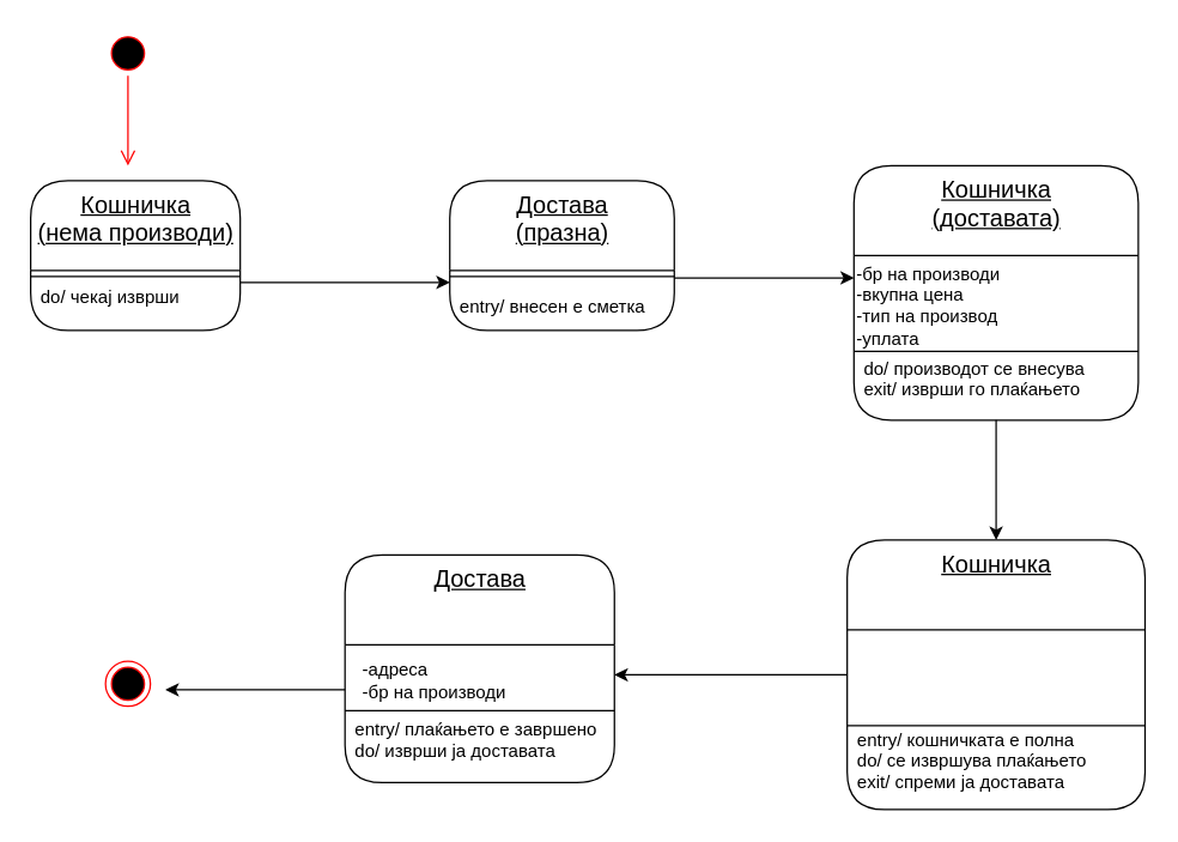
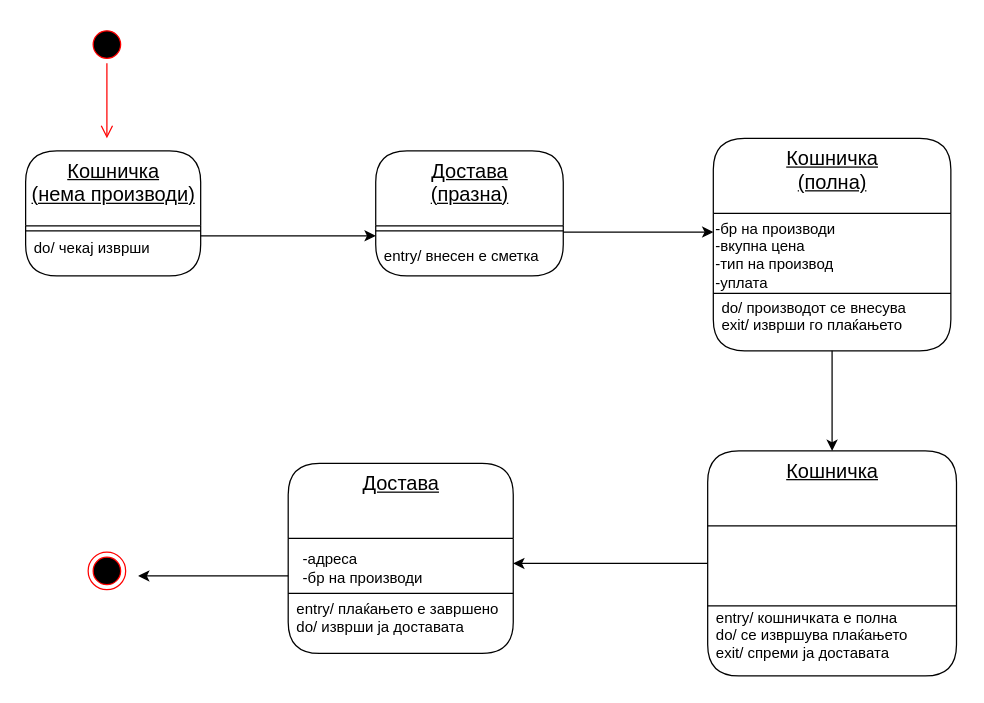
  <mxCell id="0" />
  <mxCell id="1" parent="0" />
  <mxCell id="2" value="" style="ellipse;html=1;shape=startState;fillColor=#000000;strokeColor=#ff0000;" vertex="1" parent="1"><mxGeometry x="70" y="20" width="30" height="30" as="geometry" /></mxCell>
  <mxCell id="3" value="" style="edgeStyle=orthogonalEdgeStyle;html=1;verticalAlign=bottom;endArrow=open;endSize=8;strokeColor=#ff0000;" edge="1" source="2" parent="1"><mxGeometry relative="1" as="geometry"><mxPoint x="85" y="110" as="targetPoint" /></mxGeometry></mxCell>
  <mxCell id="4" value="&lt;div&gt;&lt;font style=&quot;font-size: 16px&quot;&gt;Кошничка&lt;/font&gt;&lt;/div&gt;&lt;div&gt;&lt;font style=&quot;font-size: 16px&quot;&gt;(нема производи)&lt;br&gt;&lt;/font&gt;&lt;/div&gt;" style="swimlane;fontStyle=4;align=center;verticalAlign=top;childLayout=stackLayout;horizontal=1;startSize=60;horizontalStack=0;resizeParent=1;resizeParentMax=0;resizeLast=0;collapsible=0;marginBottom=0;html=1;rounded=1;absoluteArcSize=1;arcSize=50;" vertex="1" parent="1"><mxGeometry x="20" y="120" width="140" height="100" as="geometry" /></mxCell>
  <mxCell id="5" value="" style="line;strokeWidth=1;fillColor=none;align=left;verticalAlign=middle;spacingTop=-1;spacingLeft=3;spacingRight=3;rotatable=0;labelPosition=right;points=[];portConstraint=eastwest;" vertex="1" parent="4"><mxGeometry y="60" width="140" height="8" as="geometry" /></mxCell>
  <mxCell id="6" value="do/ чекај изврши&#10;" style="fillColor=none;strokeColor=none;align=left;verticalAlign=middle;spacingLeft=5;" vertex="1" parent="4"><mxGeometry y="68" width="140" height="32" as="geometry" /></mxCell>
  <mxCell id="7" value="" style="ellipse;html=1;shape=endState;fillColor=#000000;strokeColor=#ff0000;" vertex="1" parent="1"><mxGeometry x="70" y="441" width="30" height="30" as="geometry" /></mxCell>
  <mxCell id="8" value="" style="endArrow=classic;html=1;exitX=1;exitY=0;exitDx=0;exitDy=0;" edge="1" parent="1" source="6"><mxGeometry width="50" height="50" relative="1" as="geometry"><mxPoint x="200" y="200" as="sourcePoint" /><mxPoint x="300" y="188" as="targetPoint" /></mxGeometry></mxCell>
  <mxCell id="9" value="&lt;div&gt;&lt;font style=&quot;font-size: 16px&quot;&gt;Достава&lt;/font&gt;&lt;/div&gt;&lt;div&gt;&lt;font style=&quot;font-size: 16px&quot;&gt;(празна)&lt;br&gt;&lt;/font&gt;&lt;/div&gt;" style="swimlane;fontStyle=4;align=center;verticalAlign=top;childLayout=stackLayout;horizontal=1;startSize=60;horizontalStack=0;resizeParent=1;resizeParentMax=0;resizeLast=0;collapsible=0;marginBottom=0;html=1;rounded=1;absoluteArcSize=1;arcSize=50;" vertex="1" parent="1"><mxGeometry x="300" y="120" width="150" height="100" as="geometry" /></mxCell>
  <mxCell id="10" value="" style="line;strokeWidth=1;fillColor=none;align=left;verticalAlign=middle;spacingTop=-1;spacingLeft=3;spacingRight=3;rotatable=0;labelPosition=right;points=[];portConstraint=eastwest;" vertex="1" parent="9"><mxGeometry y="60" width="150" height="8" as="geometry" /></mxCell>
  <mxCell id="11" value="entry/ внесен е сметка" style="fillColor=none;strokeColor=none;align=left;verticalAlign=middle;spacingLeft=5;" vertex="1" parent="9"><mxGeometry y="68" width="150" height="32" as="geometry" /></mxCell>
- <mxCell id="12" value="&lt;div style=&quot;font-size: 16px&quot;&gt;&lt;font style=&quot;font-size: 16px&quot;&gt;Кошничка&lt;/font&gt;&lt;/div&gt;&lt;div style=&quot;font-size: 16px&quot;&gt;&lt;font style=&quot;font-size: 16px&quot;&gt;(доставата)&lt;br&gt;&lt;/font&gt;&lt;/div&gt;" style="swimlane;fontStyle=4;align=center;verticalAlign=top;childLayout=stackLayout;horizontal=1;startSize=60;horizontalStack=0;resizeParent=1;resizeParentMax=0;resizeLast=0;collapsible=0;marginBottom=0;html=1;rounded=1;absoluteArcSize=1;arcSize=50;" vertex="1" parent="1"><mxGeometry x="570" y="110" width="190" height="170" as="geometry" /></mxCell>
+ <mxCell id="12" value="&lt;div style=&quot;font-size: 16px&quot;&gt;&lt;font style=&quot;font-size: 16px&quot;&gt;Кошничка&lt;/font&gt;&lt;/div&gt;&lt;div style=&quot;font-size: 16px&quot;&gt;&lt;font style=&quot;font-size: 16px&quot;&gt;(полна)&lt;br&gt;&lt;/font&gt;&lt;/div&gt;" style="swimlane;fontStyle=4;align=center;verticalAlign=top;childLayout=stackLayout;horizontal=1;startSize=60;horizontalStack=0;resizeParent=1;resizeParentMax=0;resizeLast=0;collapsible=0;marginBottom=0;html=1;rounded=1;absoluteArcSize=1;arcSize=50;" vertex="1" parent="1"><mxGeometry x="570" y="110" width="190" height="170" as="geometry" /></mxCell>
  <mxCell id="13" value="" style="fillColor=none;strokeColor=none;container=1;collapsible=0;" vertex="1" parent="12"><mxGeometry y="60" width="190" height="60" as="geometry" /></mxCell>
  <mxCell id="14" value="&lt;div align=&quot;left&quot;&gt;-бр на производи&lt;/div&gt;&lt;div align=&quot;left&quot;&gt;-вкупна цена&lt;/div&gt;&lt;div align=&quot;left&quot;&gt;-тип на производ&lt;/div&gt;&lt;div align=&quot;left&quot;&gt;-уплата&lt;/div&gt;&lt;div align=&quot;left&quot;&gt;&lt;br&gt;&lt;/div&gt;" style="text;html=1;strokeColor=none;fillColor=none;align=left;verticalAlign=middle;whiteSpace=wrap;rounded=0;" vertex="1" parent="13"><mxGeometry y="22.5" width="190" height="37.5" as="geometry" /></mxCell>
  <mxCell id="15" value="" style="line;strokeWidth=1;fillColor=none;align=left;verticalAlign=middle;spacingTop=-1;spacingLeft=3;spacingRight=3;rotatable=0;labelPosition=right;points=[];portConstraint=eastwest;" vertex="1" parent="12"><mxGeometry y="120" width="190" height="8" as="geometry" /></mxCell>
  <mxCell id="16" value="&#10;do/ производот се внесува&#10;exit/ изврши го плаќањето &#10;&#10;" style="fillColor=none;strokeColor=none;align=left;verticalAlign=middle;spacingLeft=5;" vertex="1" parent="12"><mxGeometry y="128" width="190" height="42" as="geometry" /></mxCell>
  <mxCell id="17" value="" style="endArrow=classic;html=1;entryX=0;entryY=0.25;entryDx=0;entryDy=0;exitX=1;exitY=0.625;exitDx=0;exitDy=0;exitPerimeter=0;" edge="1" parent="1" source="10" target="13"><mxGeometry width="50" height="50" relative="1" as="geometry"><mxPoint x="450" y="190" as="sourcePoint" /><mxPoint x="530" y="195" as="targetPoint" /></mxGeometry></mxCell>
  <mxCell id="18" value="&lt;div&gt;&lt;font style=&quot;font-size: 16px&quot;&gt;Кошничка&lt;/font&gt;&lt;/div&gt;" style="swimlane;fontStyle=4;align=center;verticalAlign=top;childLayout=stackLayout;horizontal=1;startSize=60;horizontalStack=0;resizeParent=1;resizeParentMax=0;resizeLast=0;collapsible=0;marginBottom=0;html=1;rounded=1;absoluteArcSize=1;arcSize=50;" vertex="1" parent="1"><mxGeometry x="565.5" y="360" width="199" height="180" as="geometry" /></mxCell>
  <mxCell id="19" value="" style="fillColor=none;strokeColor=none;container=1;collapsible=0;" vertex="1" parent="18"><mxGeometry y="60" width="199" height="60" as="geometry" /></mxCell>
  <mxCell id="20" value="" style="line;strokeWidth=1;fillColor=none;align=left;verticalAlign=middle;spacingTop=-1;spacingLeft=3;spacingRight=3;rotatable=0;labelPosition=right;points=[];portConstraint=eastwest;" vertex="1" parent="18"><mxGeometry y="120" width="199" height="8" as="geometry" /></mxCell>
  <mxCell id="21" value="entry/ кошничката е полна&#10;do/ се извршува плаќањето&#10;exit/ спреми ја доставата&#10;" style="fillColor=none;strokeColor=none;align=left;verticalAlign=middle;spacingLeft=5;" vertex="1" parent="18"><mxGeometry y="128" width="199" height="52" as="geometry" /></mxCell>
  <mxCell id="22" value="&lt;div align=&quot;left&quot;&gt;&lt;br&gt;&lt;/div&gt;&lt;div align=&quot;left&quot;&gt;&lt;br&gt;&lt;/div&gt;&lt;div align=&quot;left&quot;&gt;&lt;br&gt;&lt;/div&gt;" style="text;html=1;strokeColor=none;fillColor=none;align=center;verticalAlign=middle;whiteSpace=wrap;rounded=0;" vertex="1" parent="1"><mxGeometry x="210" y="380" width="40" height="20" as="geometry" /></mxCell>
  <mxCell id="23" value="" style="endArrow=classic;html=1;entryX=0.5;entryY=0;entryDx=0;entryDy=0;exitX=0.5;exitY=1;exitDx=0;exitDy=0;" edge="1" parent="1" source="16" target="18"><mxGeometry width="50" height="50" relative="1" as="geometry"><mxPoint x="490" y="340" as="sourcePoint" /><mxPoint x="540" y="290" as="targetPoint" /></mxGeometry></mxCell>
  <mxCell id="24" value="&lt;font style=&quot;font-size: 16px&quot;&gt;Достава&lt;/font&gt;" style="swimlane;fontStyle=4;align=center;verticalAlign=top;childLayout=stackLayout;horizontal=1;startSize=60;horizontalStack=0;resizeParent=1;resizeParentMax=0;resizeLast=0;collapsible=0;marginBottom=0;html=1;rounded=1;absoluteArcSize=1;arcSize=50;" vertex="1" parent="1"><mxGeometry x="230" y="370" width="180" height="152" as="geometry" /></mxCell>
  <mxCell id="25" value="" style="fillColor=none;strokeColor=none;container=1;collapsible=0;" vertex="1" parent="24"><mxGeometry y="60" width="180" height="40" as="geometry" /></mxCell>
  <mxCell id="26" value="&lt;div&gt;-адреса&lt;/div&gt;&lt;div&gt;-бр на производи&lt;br&gt;&lt;/div&gt;" style="text;html=1;strokeColor=none;fillColor=none;align=left;verticalAlign=middle;whiteSpace=wrap;rounded=0;" vertex="1" parent="25"><mxGeometry x="10" y="16.4" width="110" height="16" as="geometry" /></mxCell>
  <mxCell id="27" value="" style="line;strokeWidth=1;fillColor=none;align=left;verticalAlign=middle;spacingTop=-1;spacingLeft=3;spacingRight=3;rotatable=0;labelPosition=right;points=[];portConstraint=eastwest;" vertex="1" parent="24"><mxGeometry y="100" width="180" height="8" as="geometry" /></mxCell>
  <mxCell id="28" value="entry/ плаќањето е завршено&#10;do/ изврши ја доставата&#10;" style="fillColor=none;strokeColor=none;align=left;verticalAlign=middle;spacingLeft=5;" vertex="1" parent="24"><mxGeometry y="108" width="180" height="44" as="geometry" /></mxCell>
  <mxCell id="29" value="" style="endArrow=classic;html=1;entryX=1;entryY=0.5;entryDx=0;entryDy=0;exitX=0;exitY=0.5;exitDx=0;exitDy=0;" edge="1" parent="1" source="19" target="25"><mxGeometry width="50" height="50" relative="1" as="geometry"><mxPoint x="460" y="480" as="sourcePoint" /><mxPoint x="510" y="430" as="targetPoint" /></mxGeometry></mxCell>
  <mxCell id="30" value="" style="endArrow=classic;html=1;exitX=0;exitY=0.75;exitDx=0;exitDy=0;" edge="1" parent="1" source="25"><mxGeometry width="50" height="50" relative="1" as="geometry"><mxPoint x="140" y="480" as="sourcePoint" /><mxPoint x="110" y="460" as="targetPoint" /></mxGeometry></mxCell>
